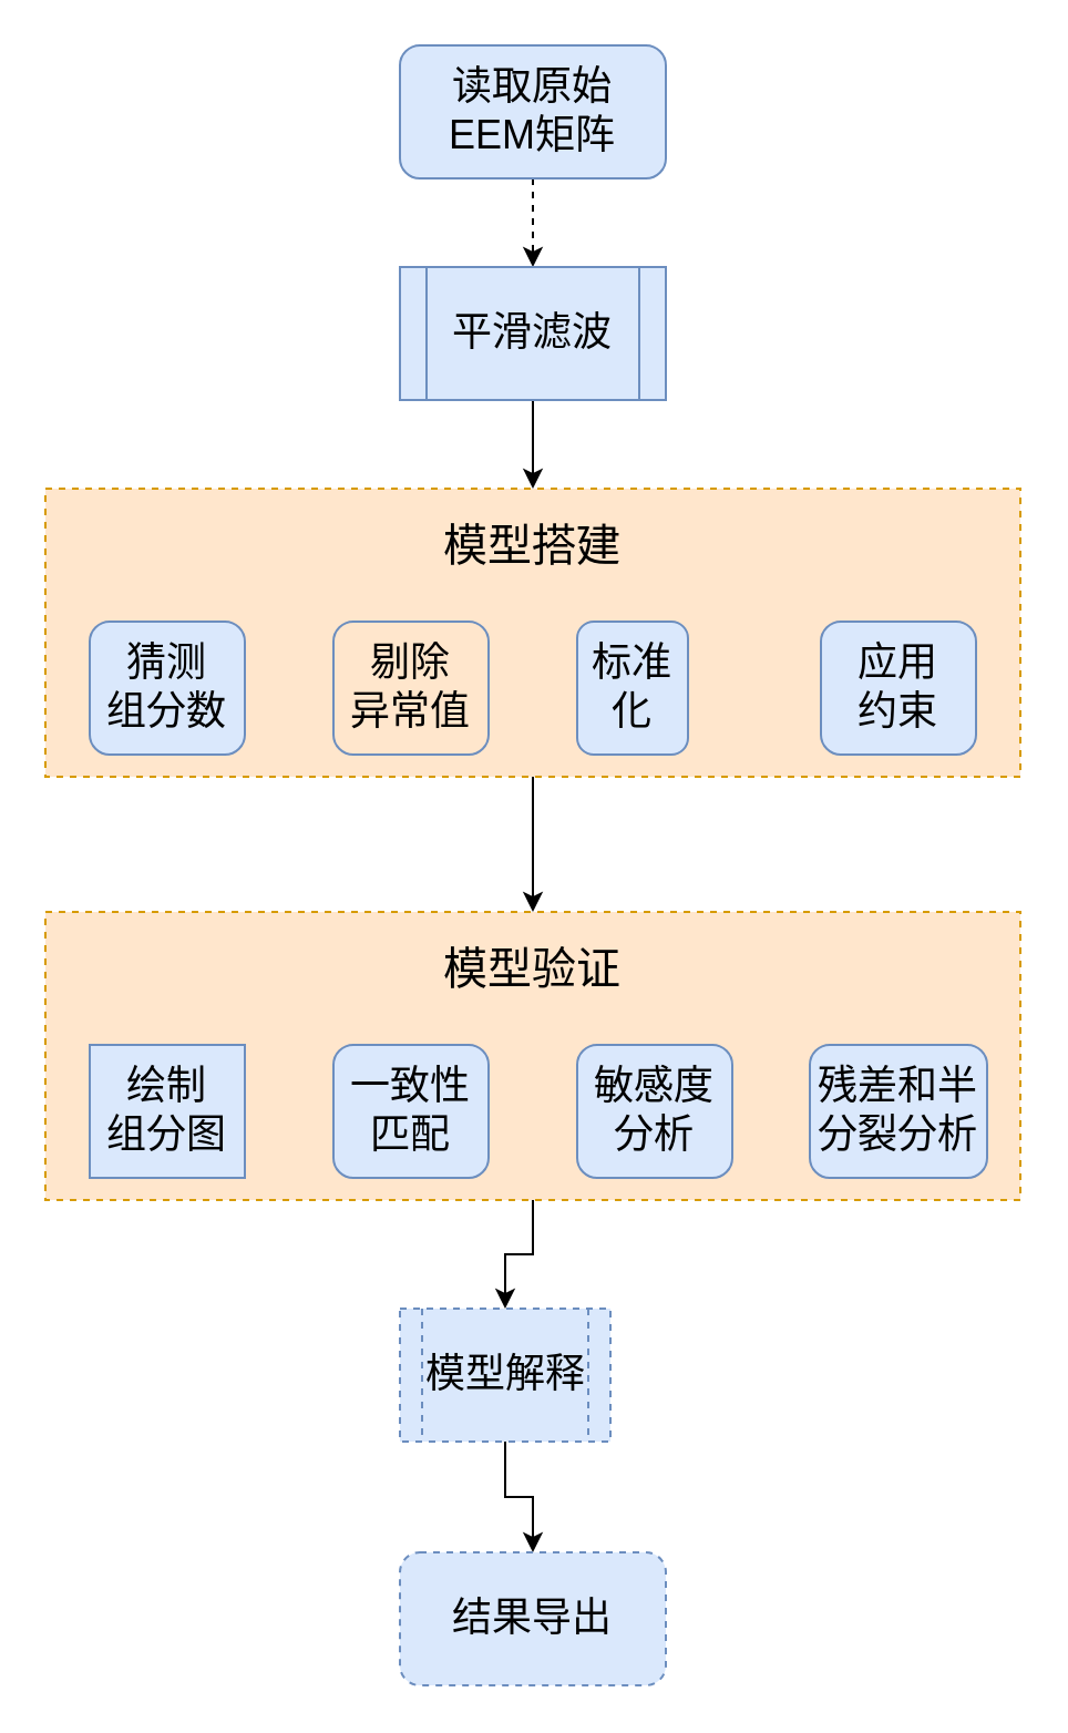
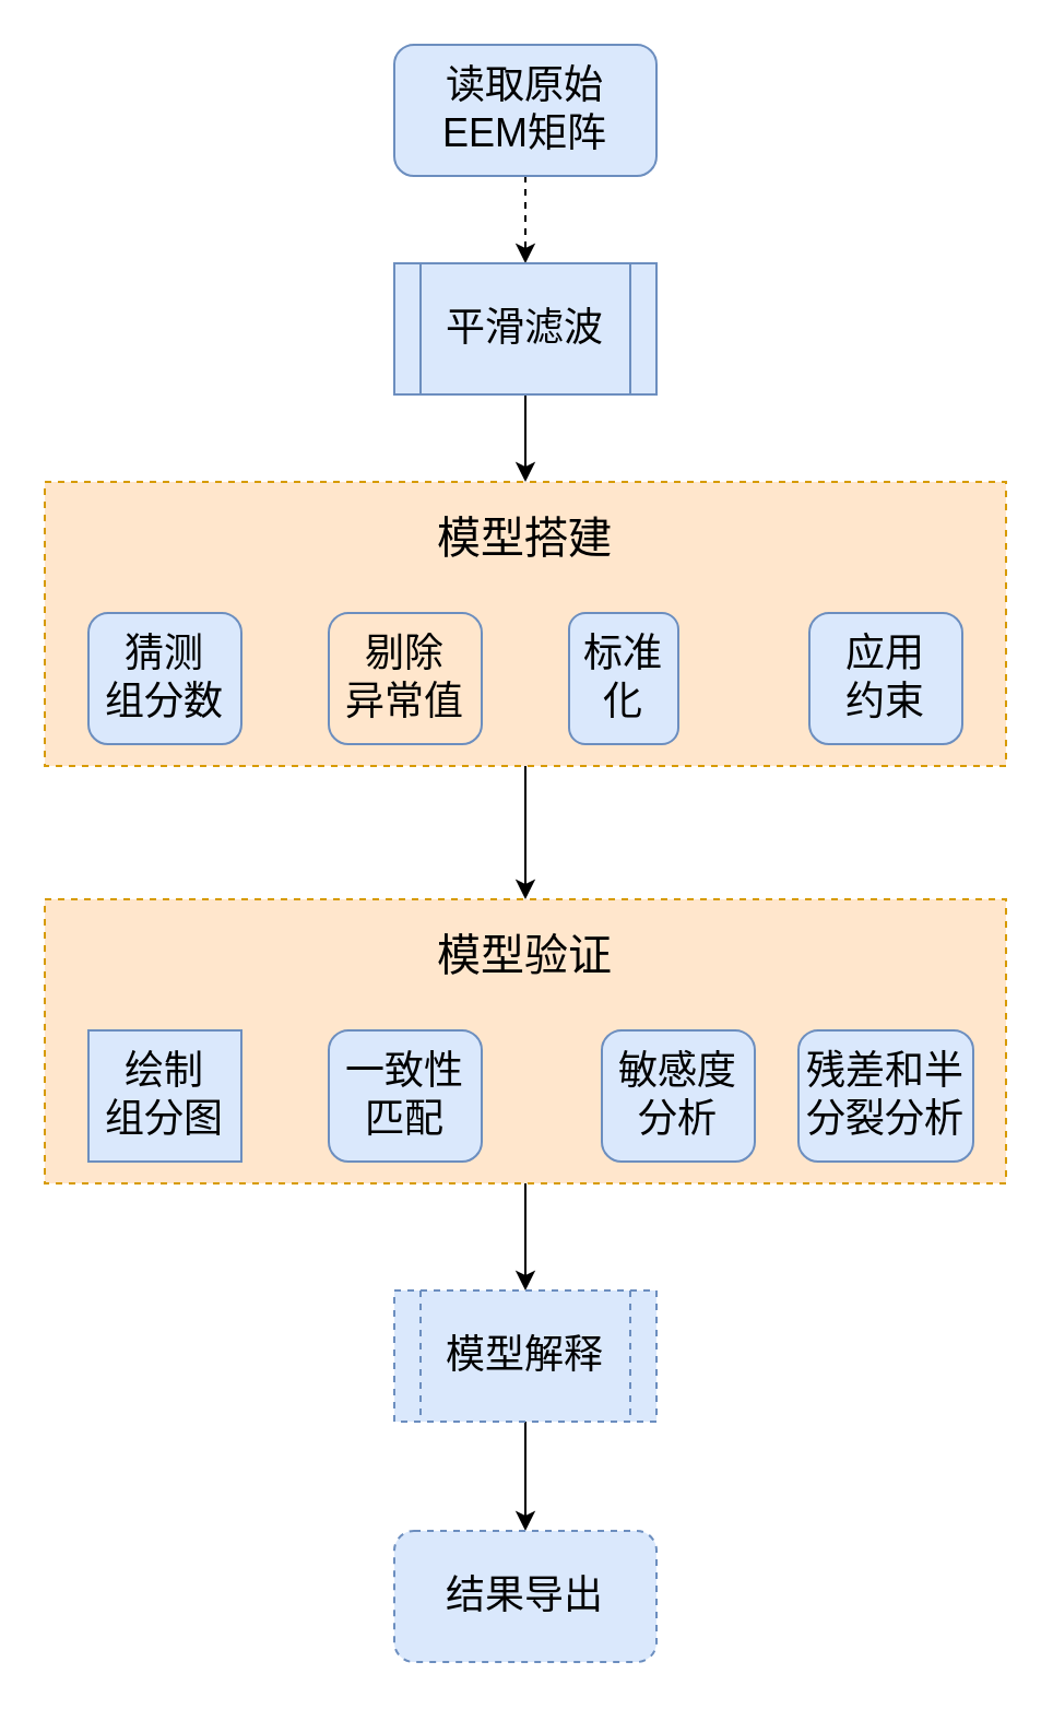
  <mxCell id="0" />
  <mxCell id="1" parent="0" />
  <mxCell id="2" style="edgeStyle=orthogonalEdgeStyle;rounded=0;orthogonalLoop=1;jettySize=auto;html=1;exitX=0.5;exitY=1;exitDx=0;exitDy=0;dashed=1;" edge="1" parent="1" source="3" target="5"><mxGeometry relative="1" as="geometry" /></mxCell>
  <mxCell id="3" value="&lt;font style=&quot;font-size: 18px&quot;&gt;读取原始&lt;br&gt;EEM矩阵&lt;/font&gt;" style="rounded=1;whiteSpace=wrap;html=1;fillColor=#dae8fc;strokeColor=#6c8ebf;" vertex="1" parent="1"><mxGeometry x="180" y="20" width="120" height="60" as="geometry" /></mxCell>
  <mxCell id="4" style="edgeStyle=orthogonalEdgeStyle;rounded=0;orthogonalLoop=1;jettySize=auto;html=1;exitX=0.5;exitY=1;exitDx=0;exitDy=0;" edge="1" parent="1" source="5" target="7"><mxGeometry relative="1" as="geometry" /></mxCell>
  <mxCell id="5" value="&lt;font style=&quot;font-size: 18px&quot;&gt;平滑滤波&lt;/font&gt;" style="shape=process;whiteSpace=wrap;html=1;backgroundOutline=1;fillColor=#dae8fc;strokeColor=#6c8ebf;" vertex="1" parent="1"><mxGeometry x="180" y="120" width="120" height="60" as="geometry" /></mxCell>
  <mxCell id="6" style="edgeStyle=orthogonalEdgeStyle;rounded=0;orthogonalLoop=1;jettySize=auto;html=1;exitX=0.5;exitY=1;exitDx=0;exitDy=0;entryX=0.5;entryY=0;entryDx=0;entryDy=0;" edge="1" parent="1" source="7" target="14"><mxGeometry relative="1" as="geometry" /></mxCell>
  <mxCell id="7" value="" style="rounded=0;whiteSpace=wrap;html=1;dashed=1;fillColor=#ffe6cc;strokeColor=#d79b00;" vertex="1" parent="1"><mxGeometry x="20" y="220" width="440" height="130" as="geometry" /></mxCell>
  <mxCell id="8" value="&lt;font style=&quot;font-size: 18px&quot;&gt;猜测&lt;br&gt;组分数&lt;/font&gt;" style="rounded=1;whiteSpace=wrap;html=1;fillColor=#dae8fc;strokeColor=#6c8ebf;" vertex="1" parent="1"><mxGeometry x="40" y="280" width="70" height="60" as="geometry" /></mxCell>
  <mxCell id="9" value="&lt;font style=&quot;font-size: 18px&quot;&gt;剔除&lt;br&gt;异常值&lt;/font&gt;" style="rounded=1;whiteSpace=wrap;html=1;fillColor=#ffe6cc;strokeColor=#6c8ebf;" vertex="1" parent="1"><mxGeometry x="150" y="280" width="70" height="60" as="geometry" /></mxCell>
  <mxCell id="10" value="&lt;span style=&quot;font-size: 18px&quot;&gt;标准化&lt;/span&gt;" style="rounded=1;whiteSpace=wrap;html=1;fillColor=#dae8fc;strokeColor=#6c8ebf;" vertex="1" parent="1"><mxGeometry x="260" y="280" width="50" height="60" as="geometry" /></mxCell>
  <mxCell id="11" value="&lt;span style=&quot;font-size: 18px&quot;&gt;应用&lt;br&gt;约束&lt;/span&gt;" style="rounded=1;whiteSpace=wrap;html=1;fillColor=#dae8fc;strokeColor=#6c8ebf;" vertex="1" parent="1"><mxGeometry x="370" y="280" width="70" height="60" as="geometry" /></mxCell>
  <mxCell id="12" value="模型搭建" style="text;html=1;strokeColor=none;fillColor=none;align=center;verticalAlign=middle;whiteSpace=wrap;rounded=0;dashed=1;fontSize=20;" vertex="1" parent="1"><mxGeometry x="177" y="230" width="126" height="30" as="geometry" /></mxCell>
  <mxCell id="13" style="edgeStyle=orthogonalEdgeStyle;rounded=0;orthogonalLoop=1;jettySize=auto;html=1;exitX=0.5;exitY=1;exitDx=0;exitDy=0;" edge="1" parent="1" source="14" target="21"><mxGeometry relative="1" as="geometry" /></mxCell>
  <mxCell id="14" value="" style="rounded=0;whiteSpace=wrap;html=1;dashed=1;fillColor=#ffe6cc;strokeColor=#d79b00;" vertex="1" parent="1"><mxGeometry x="20" y="411" width="440" height="130" as="geometry" /></mxCell>
  <mxCell id="15" value="&lt;font style=&quot;font-size: 18px&quot;&gt;绘制&lt;br&gt;组分图&lt;/font&gt;" style="whiteSpace=wrap;html=1;fillColor=#dae8fc;strokeColor=#6c8ebf;rounded=0;" vertex="1" parent="1"><mxGeometry x="40" y="471" width="70" height="60" as="geometry" /></mxCell>
  <mxCell id="16" value="&lt;font style=&quot;font-size: 18px&quot;&gt;一致性&lt;br&gt;匹配&lt;/font&gt;" style="rounded=1;whiteSpace=wrap;html=1;fillColor=#dae8fc;strokeColor=#6c8ebf;" vertex="1" parent="1"><mxGeometry x="150" y="471" width="70" height="60" as="geometry" /></mxCell>
- <mxCell id="17" value="&lt;span style=&quot;font-size: 18px&quot;&gt;敏感度&lt;br&gt;分析&lt;br&gt;&lt;/span&gt;" style="rounded=1;whiteSpace=wrap;html=1;fillColor=#dae8fc;strokeColor=#6c8ebf;" vertex="1" parent="1"><mxGeometry x="260" y="471" width="70" height="60" as="geometry" /></mxCell>
+ <mxCell id="17" value="&lt;span style=&quot;font-size: 18px&quot;&gt;敏感度&lt;br&gt;分析&lt;br&gt;&lt;/span&gt;" style="rounded=1;whiteSpace=wrap;html=1;fillColor=#dae8fc;strokeColor=#6c8ebf;" vertex="1" parent="1"><mxGeometry x="275" y="471" width="70" height="60" as="geometry" /></mxCell>
  <mxCell id="18" value="&lt;span style=&quot;font-size: 18px&quot;&gt;残差和半分裂分析&lt;/span&gt;" style="rounded=1;whiteSpace=wrap;html=1;fillColor=#dae8fc;strokeColor=#6c8ebf;" vertex="1" parent="1"><mxGeometry x="365" y="471" width="80" height="60" as="geometry" /></mxCell>
  <mxCell id="19" value="模型验证" style="text;html=1;strokeColor=none;fillColor=none;align=center;verticalAlign=middle;whiteSpace=wrap;rounded=0;dashed=1;fontSize=20;" vertex="1" parent="1"><mxGeometry x="177" y="421" width="126" height="30" as="geometry" /></mxCell>
  <mxCell id="20" style="edgeStyle=orthogonalEdgeStyle;rounded=0;orthogonalLoop=1;jettySize=auto;html=1;exitX=0.5;exitY=1;exitDx=0;exitDy=0;" edge="1" parent="1" source="21" target="22"><mxGeometry relative="1" as="geometry" /></mxCell>
- <mxCell id="21" value="&lt;font style=&quot;font-size: 18px&quot;&gt;模型解释&lt;/font&gt;" style="shape=process;whiteSpace=wrap;html=1;backgroundOutline=1;dashed=1;fillColor=#dae8fc;strokeColor=#6c8ebf;" vertex="1" parent="1"><mxGeometry x="180" y="590" width="95" height="60" as="geometry" /></mxCell>
+ <mxCell id="21" value="&lt;font style=&quot;font-size: 18px&quot;&gt;模型解释&lt;/font&gt;" style="shape=process;whiteSpace=wrap;html=1;backgroundOutline=1;dashed=1;fillColor=#dae8fc;strokeColor=#6c8ebf;" vertex="1" parent="1"><mxGeometry x="180" y="590" width="120" height="60" as="geometry" /></mxCell>
  <mxCell id="22" value="&lt;font style=&quot;font-size: 18px&quot;&gt;结果导出&lt;/font&gt;" style="rounded=1;whiteSpace=wrap;html=1;dashed=1;fillColor=#dae8fc;strokeColor=#6c8ebf;" vertex="1" parent="1"><mxGeometry x="180" y="700" width="120" height="60" as="geometry" /></mxCell>
